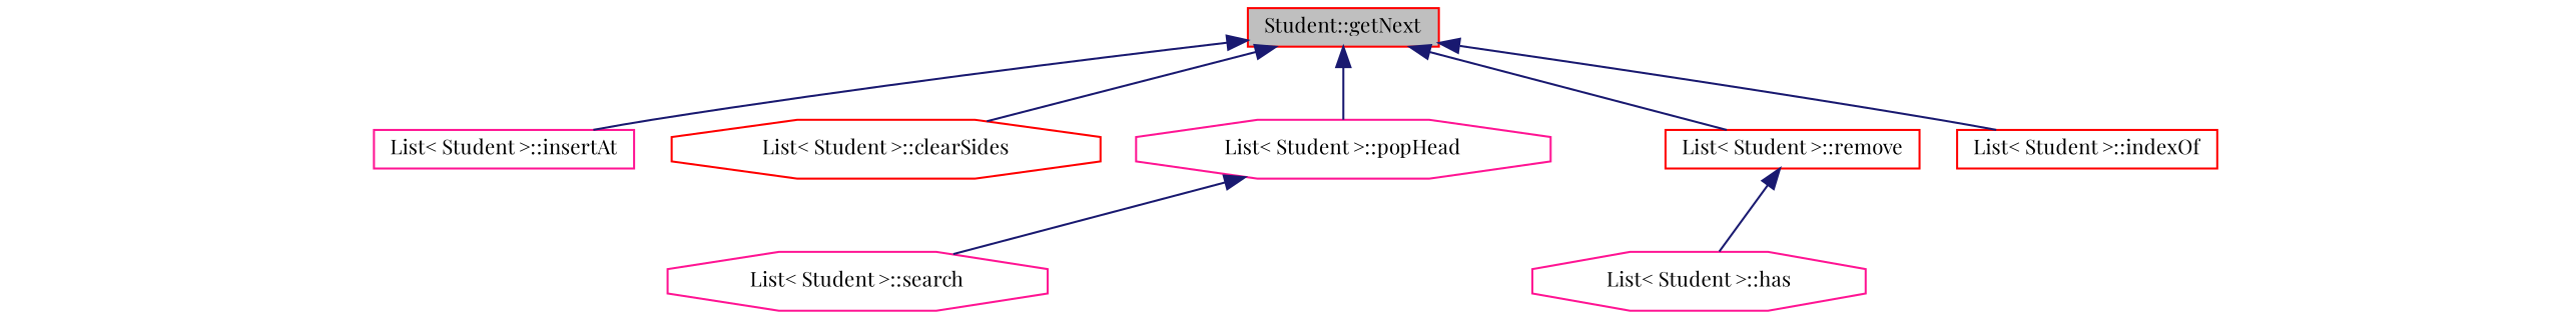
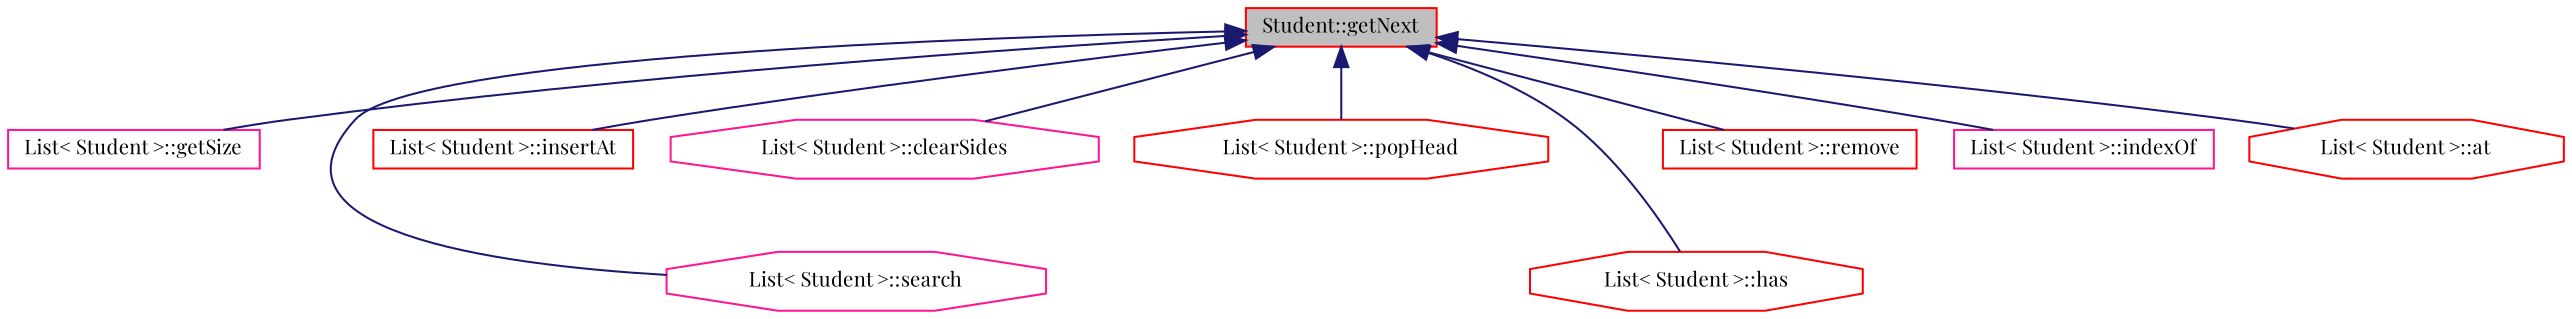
  digraph {
    fontname="Playfair Display"
    rankdir=TB
    node [color=red fillcolor=white fontname="Playfair Display" fontsize=10 shape=box style=filled]
    edge [color=midnightblue dir=back fontname="Playfair Display" fontsize=10 labelfontname=Helvetica labelfontsize=10 style=solid]
    n1 [fillcolor=grey75 fontcolor=black height=0.2 label="Student::getNext" width=0.4]
+   n2 [color=deeppink height=0.2 label="List\< Student \>::getSize" width=0.4]
    n3 [color=deeppink height=0.2 label="List\< Student \>::search" shape=octagon width=0.4]
-   n4 [color=deeppink height=0.2 label="List\< Student \>::insertAt" width=0.4]
-   n5 [height=0.2 label="List\< Student \>::clearSides" shape=octagon width=0.4]
-   n6 [color=deeppink height=0.2 label="List\< Student \>::popHead" shape=octagon width=0.4]
-   n7 [color=deeppink height=0.2 label="List\< Student \>::has" shape=octagon width=0.4]
+   n4 [height=0.2 label="List\< Student \>::insertAt" width=0.4]
+   n5 [color=deeppink height=0.2 label="List\< Student \>::clearSides" shape=octagon width=0.4]
+   n6 [height=0.2 label="List\< Student \>::popHead" shape=octagon width=0.4]
+   n7 [height=0.2 label="List\< Student \>::has" shape=octagon width=0.4]
    n8 [height=0.2 label="List\< Student \>::remove" width=0.4]
-   n9 [height=0.2 label="List\< Student \>::indexOf" width=0.4]
-   n6 -> n3
+   n9 [color=deeppink height=0.2 label="List\< Student \>::indexOf" width=0.4]
+   n10 [height=0.2 label="List\< Student \>::at" shape=octagon width=0.4]
+   n1 -> n2
+   n1 -> n3
    n1 -> n4
    n1 -> n5
    n1 -> n6
-   n8 -> n7
+   n1 -> n7
    n1 -> n8
    n1 -> n9
+   n1 -> n10
  }
